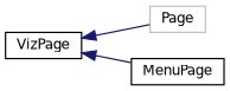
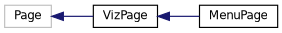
  digraph {
    rankdir=LR
    node [color=black fillcolor=white fontname=Helvetica fontsize=10 shape=record style=filled]
    edge [color=midnightblue dir=back fontname=Helvetica fontsize=10 labelfontname=Helvetica labelfontsize=10 style=solid]
    n1 [color=grey75 height=0.2 label=Page width=0.4]
    n2 [height=0.2 label=VizPage width=0.4]
    n3 [height=0.2 label=MenuPage width=0.4]
-   n2 -> n1
+   n1 -> n2
    n2 -> n3
  }
